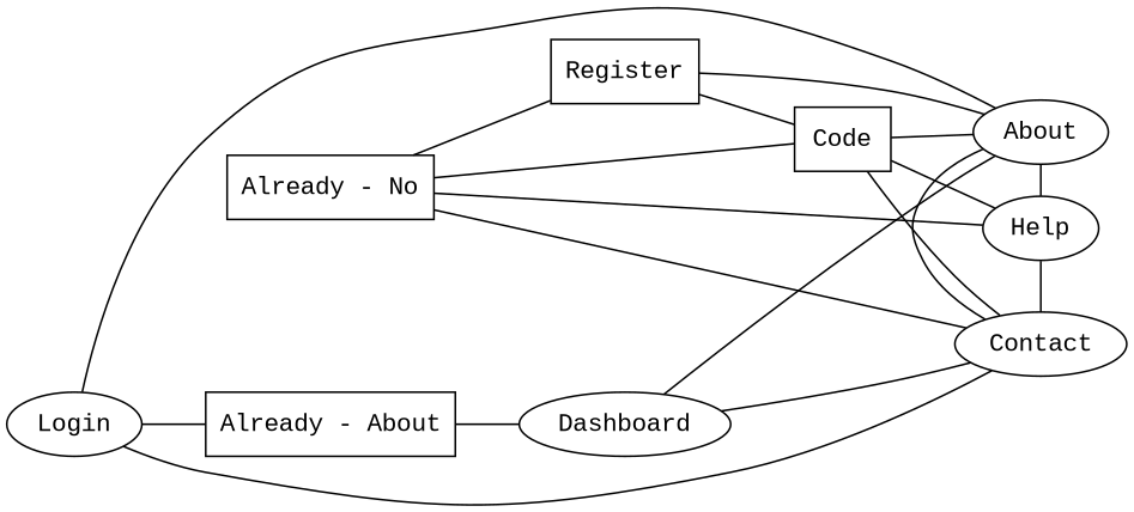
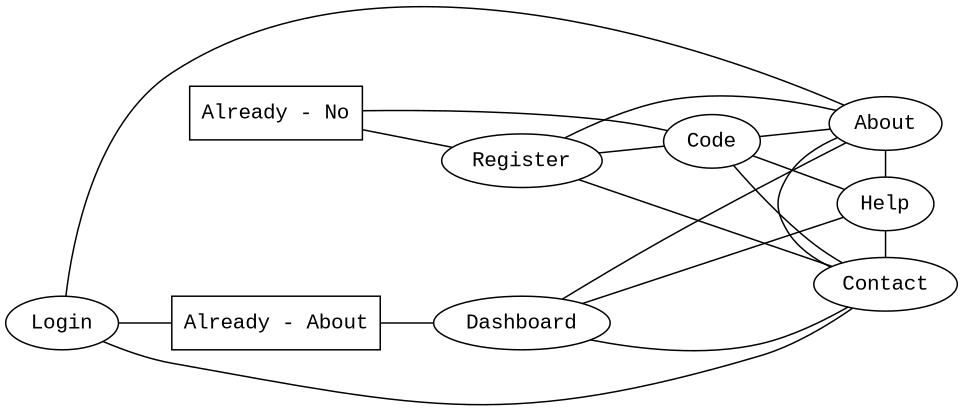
  graph {
    fontname="Liberation Mono"
    rankdir=LR
    node [fontname="Liberation Mono"]
    edge [fontname="Liberation Mono"]
    n1 [label="Already - About" shape=box]
    n2 [label="Already - No" shape=box]
-   n3 [label=Register shape=box]
+   n3 [label=Register]
    n4 [label=Dashboard]
    n5 [label=About]
    n6 [label=Contact]
    n7 [label=Help]
-   n8 [label=Code shape=box]
+   n8 [label=Code]
    n9 [label=Login]
    subgraph sub_1 {
      rank=same
      n1
      n2
    }
    subgraph sub_2 {
      rank=same
      n3
      n4
    }
    subgraph sub_3 {
      rank=same
      n5
      n6
      n7
    }
    n1 -- n4
    n2 -- n3
    n3 -- n5
-   n2 -- n6
+   n3 -- n6
    n3 -- n8
    n4 -- n5
    n4 -- n6
-   n2 -- n7
+   n4 -- n7
    n5 -- n6
    n5 -- n7
    n7 -- n6
    n8 -- n2
    n8 -- n5
    n8 -- n6
    n8 -- n7
    n9 -- n1
    n9 -- n5
    n9 -- n6
  }
